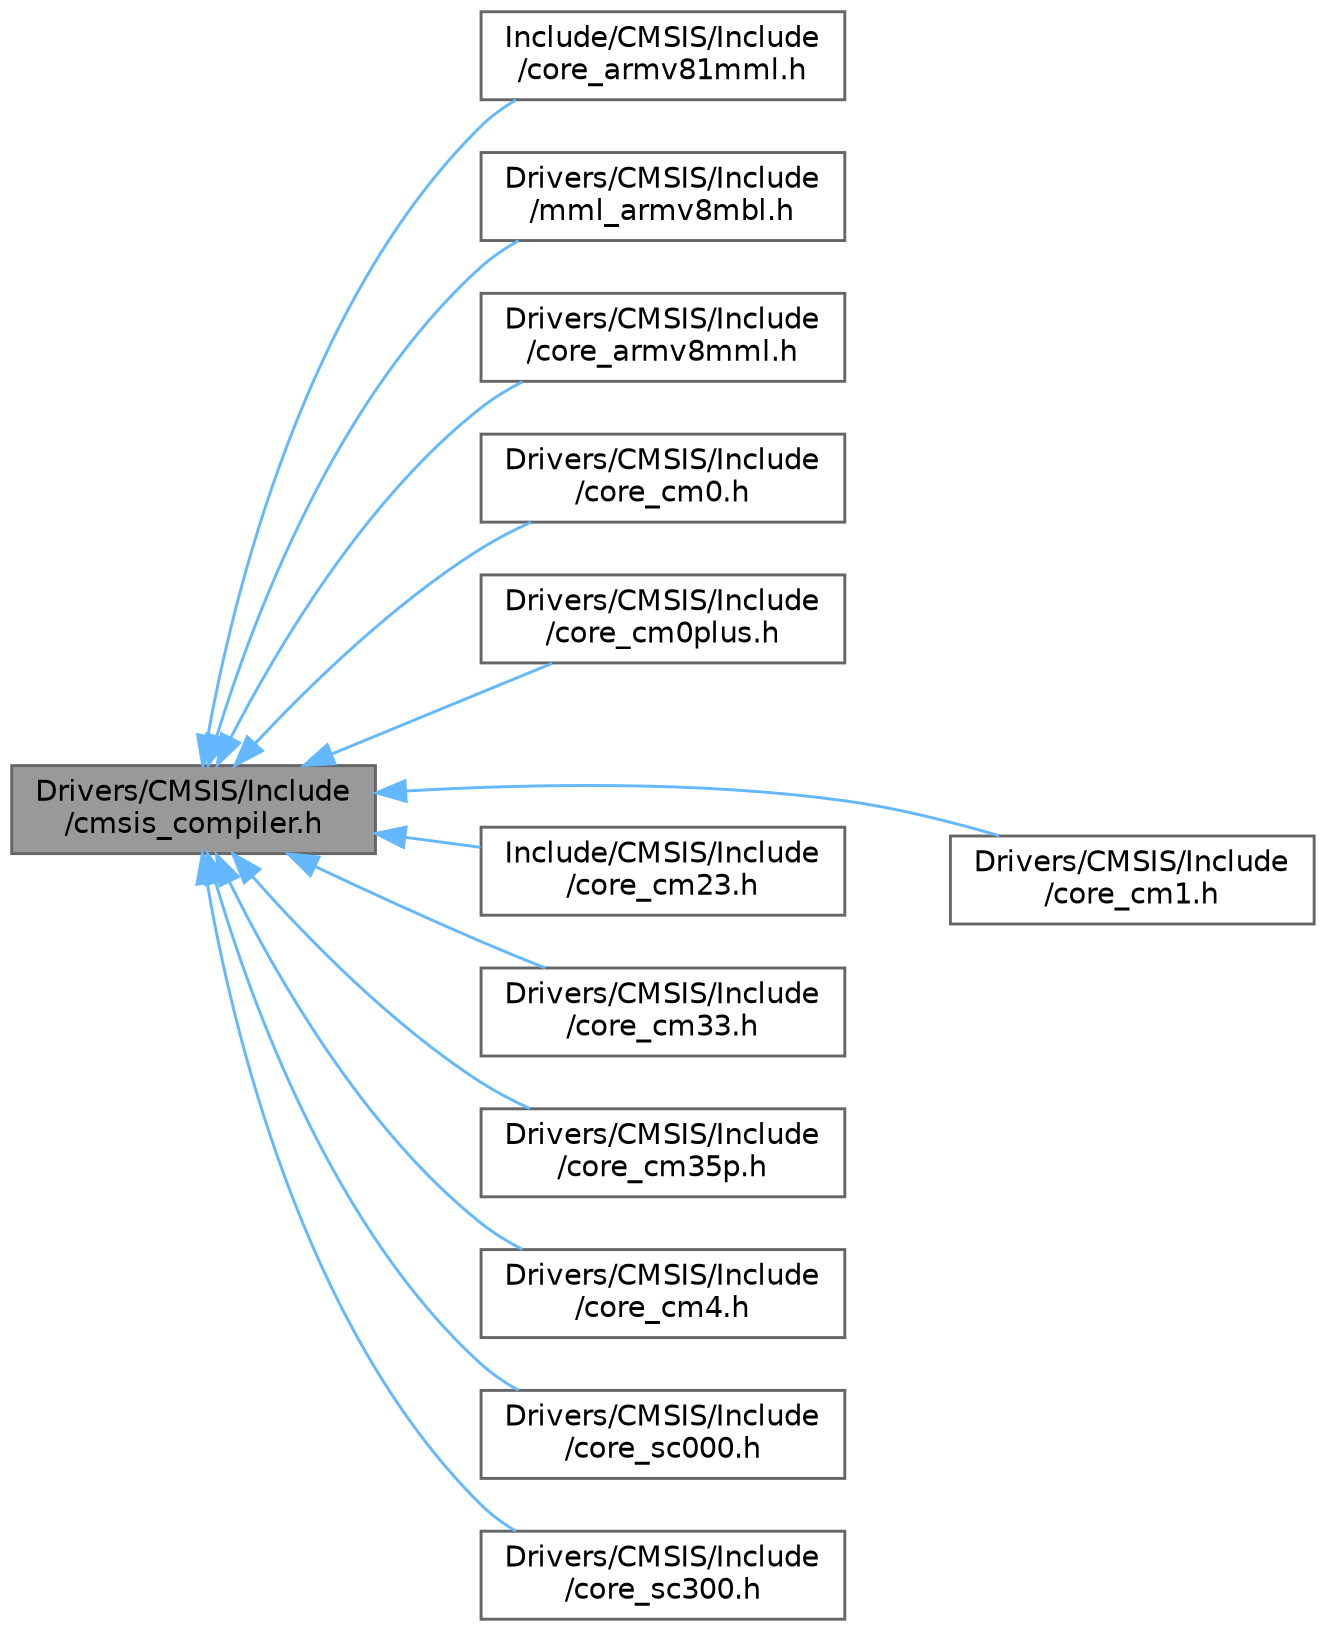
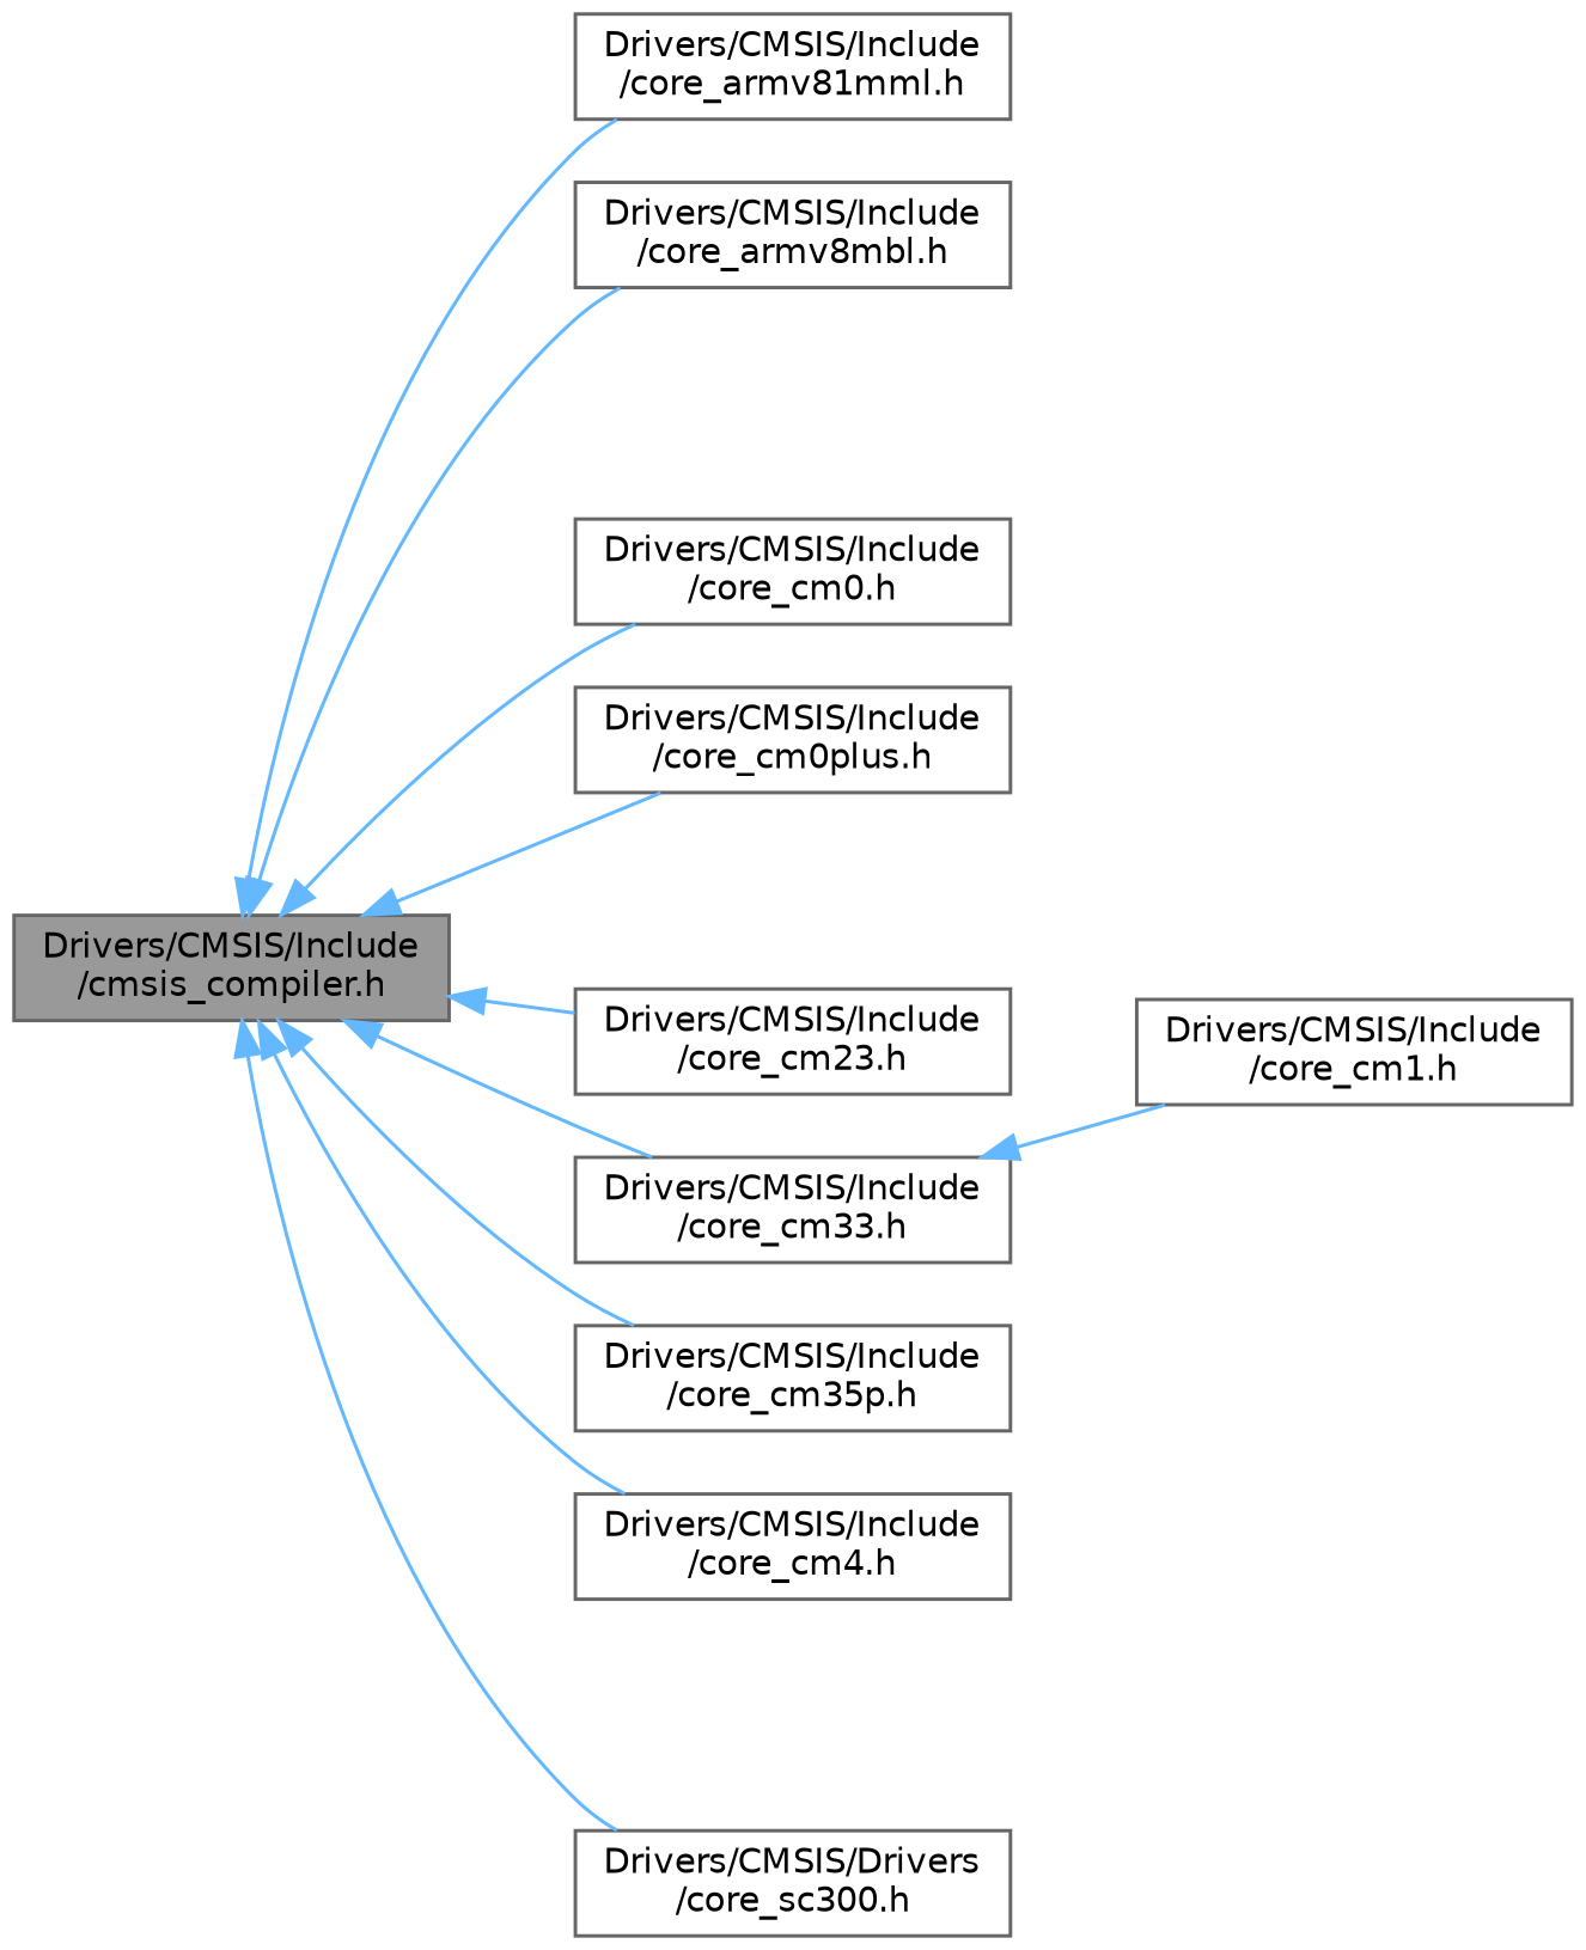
  digraph {
    rankdir=LR
    node [color=grey40 fillcolor=white fontname=Helvetica fontsize=10 shape=box style=filled]
    edge [color=steelblue1 dir=back fontname=Helvetica fontsize=10 labelfontname=Helvetica labelfontsize=10 style=solid]
    n1 [color=gray40 fillcolor=grey60 fontcolor=black height=0.2 label="Drivers/CMSIS/Include\l/cmsis_compiler.h" width=0.4]
-   n2 [height=0.2 label="Include/CMSIS/Include\l/core_armv81mml.h" width=0.4]
-   n3 [height=0.2 label="Drivers/CMSIS/Include\l/mml_armv8mbl.h" width=0.4]
-   n4 [height=0.2 label="Drivers/CMSIS/Include\l/core_armv8mml.h" width=0.4]
+   n2 [height=0.2 label="Drivers/CMSIS/Include\l/core_armv81mml.h" width=0.4]
+   n3 [height=0.2 label="Drivers/CMSIS/Include\l/core_armv8mbl.h" width=0.4]
    n5 [height=0.2 label="Drivers/CMSIS/Include\l/core_cm0.h" width=0.4]
    n6 [height=0.2 label="Drivers/CMSIS/Include\l/core_cm0plus.h" width=0.4]
    n7 [height=0.2 label="Drivers/CMSIS/Include\l/core_cm1.h" width=0.4]
-   n8 [height=0.2 label="Include/CMSIS/Include\l/core_cm23.h" width=0.4]
+   n8 [height=0.2 label="Drivers/CMSIS/Include\l/core_cm23.h" width=0.4]
    n9 [height=0.2 label="Drivers/CMSIS/Include\l/core_cm33.h" width=0.4]
    n10 [height=0.2 label="Drivers/CMSIS/Include\l/core_cm35p.h" width=0.4]
    n11 [height=0.2 label="Drivers/CMSIS/Include\l/core_cm4.h" width=0.4]
-   n12 [height=0.2 label="Drivers/CMSIS/Include\l/core_sc000.h" width=0.4]
-   n13 [height=0.2 label="Drivers/CMSIS/Include\l/core_sc300.h" width=0.4]
+   n13 [height=0.2 label="Drivers/CMSIS/Drivers\l/core_sc300.h" width=0.4]
    n1 -> n2
    n1 -> n3
-   n1 -> n4
    n1 -> n5
    n1 -> n6
-   n1 -> n7
+   n9 -> n7
    n1 -> n8
    n1 -> n9
    n1 -> n10
    n1 -> n11
-   n1 -> n12
    n1 -> n13
  }
